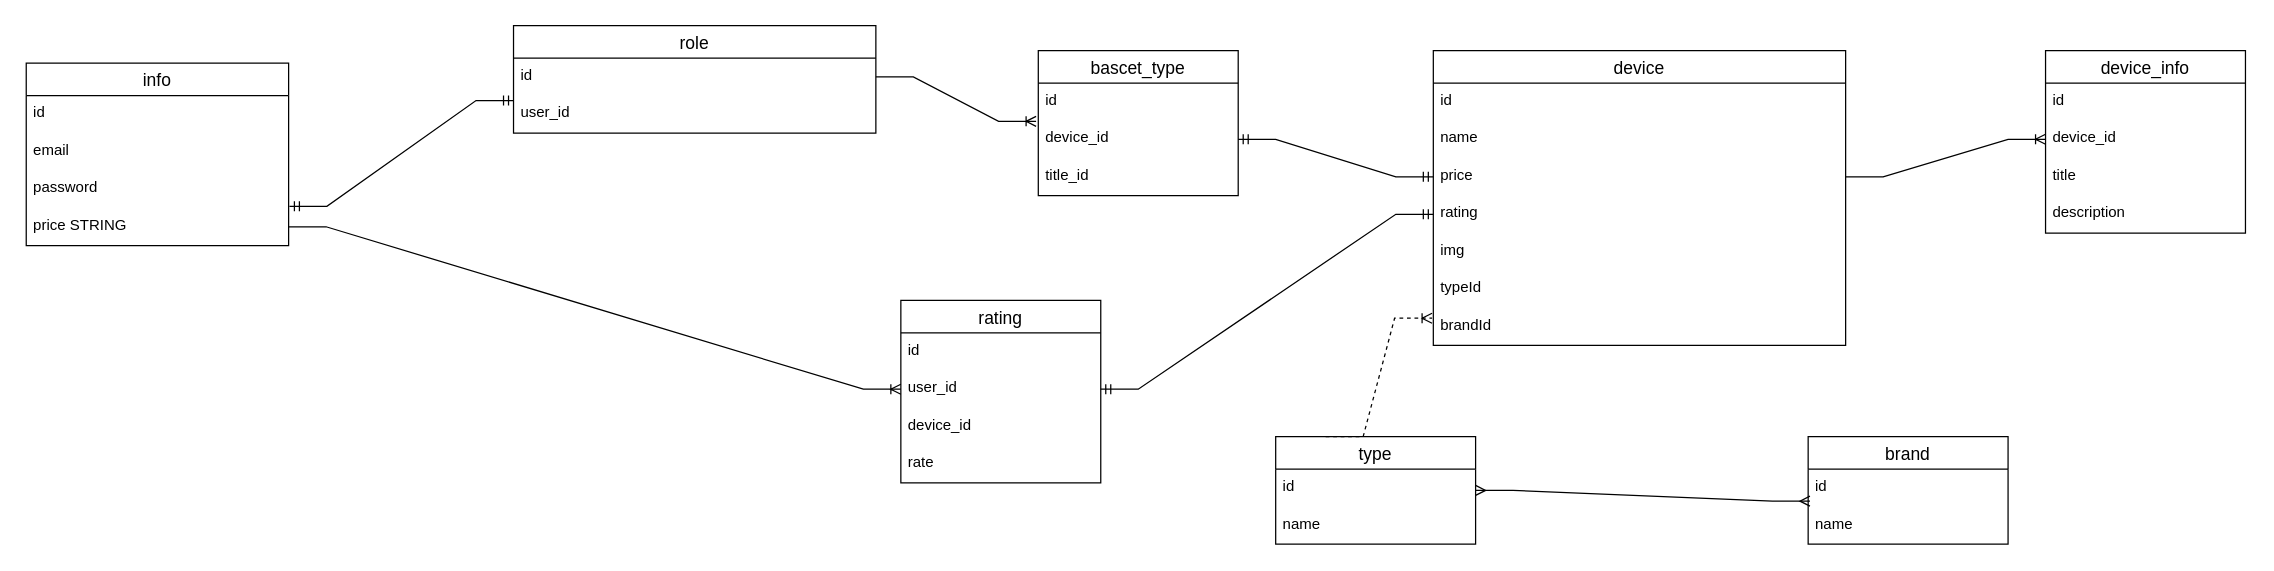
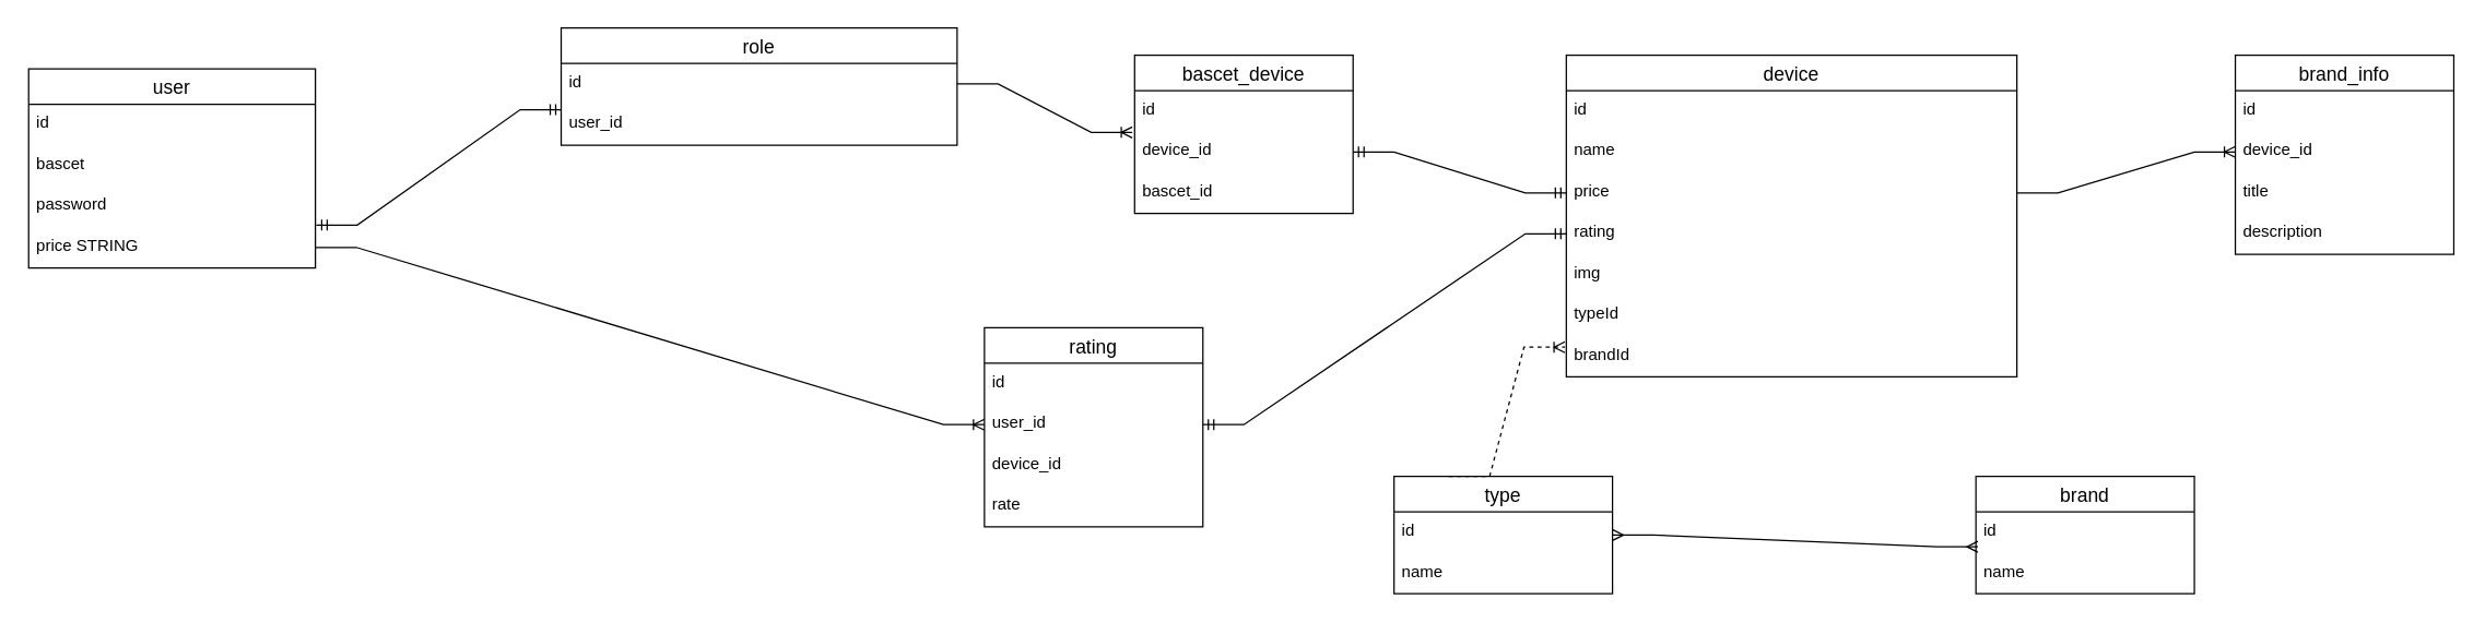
  <mxCell id="0" />
  <mxCell id="1" parent="0" />
- <mxCell id="2" value="info" style="swimlane;fontStyle=0;childLayout=stackLayout;horizontal=1;startSize=26;horizontalStack=0;resizeParent=1;resizeParentMax=0;resizeLast=0;collapsible=1;marginBottom=0;align=center;fontSize=14;" vertex="1" parent="1"><mxGeometry x="20" y="50" width="210" height="146" as="geometry" /></mxCell>
+ <mxCell id="2" value="user" style="swimlane;fontStyle=0;childLayout=stackLayout;horizontal=1;startSize=26;horizontalStack=0;resizeParent=1;resizeParentMax=0;resizeLast=0;collapsible=1;marginBottom=0;align=center;fontSize=14;" vertex="1" parent="1"><mxGeometry x="20" y="50" width="210" height="146" as="geometry" /></mxCell>
  <mxCell id="3" value="id" style="text;strokeColor=none;fillColor=none;spacingLeft=4;spacingRight=4;overflow=hidden;rotatable=0;points=[[0,0.5],[1,0.5]];portConstraint=eastwest;fontSize=12;" vertex="1" parent="2"><mxGeometry y="26" width="210" height="30" as="geometry" /></mxCell>
- <mxCell id="4" value="email" style="text;strokeColor=none;fillColor=none;spacingLeft=4;spacingRight=4;overflow=hidden;rotatable=0;points=[[0,0.5],[1,0.5]];portConstraint=eastwest;fontSize=12;" vertex="1" parent="2"><mxGeometry y="56" width="210" height="30" as="geometry" /></mxCell>
+ <mxCell id="4" value="bascet" style="text;strokeColor=none;fillColor=none;spacingLeft=4;spacingRight=4;overflow=hidden;rotatable=0;points=[[0,0.5],[1,0.5]];portConstraint=eastwest;fontSize=12;" vertex="1" parent="2"><mxGeometry y="56" width="210" height="30" as="geometry" /></mxCell>
  <mxCell id="5" value="password" style="text;strokeColor=none;fillColor=none;spacingLeft=4;spacingRight=4;overflow=hidden;rotatable=0;points=[[0,0.5],[1,0.5]];portConstraint=eastwest;fontSize=12;" vertex="1" parent="2"><mxGeometry y="86" width="210" height="30" as="geometry" /></mxCell>
  <mxCell id="6" value="price STRING" style="text;strokeColor=none;fillColor=none;spacingLeft=4;spacingRight=4;overflow=hidden;rotatable=0;points=[[0,0.5],[1,0.5]];portConstraint=eastwest;fontSize=12;" vertex="1" parent="2"><mxGeometry y="116" width="210" height="30" as="geometry" /></mxCell>
  <mxCell id="7" value="role" style="swimlane;fontStyle=0;childLayout=stackLayout;horizontal=1;startSize=26;horizontalStack=0;resizeParent=1;resizeParentMax=0;resizeLast=0;collapsible=1;marginBottom=0;align=center;fontSize=14;" vertex="1" parent="1"><mxGeometry x="410" y="20" width="290" height="86" as="geometry" /></mxCell>
  <mxCell id="8" value="id" style="text;strokeColor=none;fillColor=none;spacingLeft=4;spacingRight=4;overflow=hidden;rotatable=0;points=[[0,0.5],[1,0.5]];portConstraint=eastwest;fontSize=12;" vertex="1" parent="7"><mxGeometry y="26" width="290" height="30" as="geometry" /></mxCell>
  <mxCell id="9" value="user_id" style="text;strokeColor=none;fillColor=none;spacingLeft=4;spacingRight=4;overflow=hidden;rotatable=0;points=[[0,0.5],[1,0.5]];portConstraint=eastwest;fontSize=12;" vertex="1" parent="7"><mxGeometry y="56" width="290" height="30" as="geometry" /></mxCell>
  <mxCell id="10" value="" style="edgeStyle=entityRelationEdgeStyle;fontSize=12;html=1;endArrow=ERmandOne;startArrow=ERmandOne;rounded=0;exitX=1.003;exitY=-0.047;exitDx=0;exitDy=0;exitPerimeter=0;" edge="1" parent="1" source="6"><mxGeometry width="100" height="100" relative="1" as="geometry"><mxPoint x="310" y="180" as="sourcePoint" /><mxPoint x="410" y="80" as="targetPoint" /></mxGeometry></mxCell>
  <mxCell id="11" value="device" style="swimlane;fontStyle=0;childLayout=stackLayout;horizontal=1;startSize=26;horizontalStack=0;resizeParent=1;resizeParentMax=0;resizeLast=0;collapsible=1;marginBottom=0;align=center;fontSize=14;" vertex="1" parent="1"><mxGeometry x="1146.16" y="40" width="330" height="236" as="geometry" /></mxCell>
  <mxCell id="12" value="id" style="text;strokeColor=none;fillColor=none;spacingLeft=4;spacingRight=4;overflow=hidden;rotatable=0;points=[[0,0.5],[1,0.5]];portConstraint=eastwest;fontSize=12;" vertex="1" parent="11"><mxGeometry y="26" width="330" height="30" as="geometry" /></mxCell>
  <mxCell id="13" value="name" style="text;strokeColor=none;fillColor=none;spacingLeft=4;spacingRight=4;overflow=hidden;rotatable=0;points=[[0,0.5],[1,0.5]];portConstraint=eastwest;fontSize=12;" vertex="1" parent="11"><mxGeometry y="56" width="330" height="30" as="geometry" /></mxCell>
  <mxCell id="14" value="price" style="text;strokeColor=none;fillColor=none;spacingLeft=4;spacingRight=4;overflow=hidden;rotatable=0;points=[[0,0.5],[1,0.5]];portConstraint=eastwest;fontSize=12;" vertex="1" parent="11"><mxGeometry y="86" width="330" height="30" as="geometry" /></mxCell>
  <mxCell id="15" value="rating" style="text;strokeColor=none;fillColor=none;spacingLeft=4;spacingRight=4;overflow=hidden;rotatable=0;points=[[0,0.5],[1,0.5]];portConstraint=eastwest;fontSize=12;" vertex="1" parent="11"><mxGeometry y="116" width="330" height="30" as="geometry" /></mxCell>
  <mxCell id="16" value="img" style="text;strokeColor=none;fillColor=none;spacingLeft=4;spacingRight=4;overflow=hidden;rotatable=0;points=[[0,0.5],[1,0.5]];portConstraint=eastwest;fontSize=12;" vertex="1" parent="11"><mxGeometry y="146" width="330" height="30" as="geometry" /></mxCell>
  <mxCell id="17" value="typeId" style="text;strokeColor=none;fillColor=none;spacingLeft=4;spacingRight=4;overflow=hidden;rotatable=0;points=[[0,0.5],[1,0.5]];portConstraint=eastwest;fontSize=12;" vertex="1" parent="11"><mxGeometry y="176" width="330" height="30" as="geometry" /></mxCell>
  <mxCell id="18" value="brandId" style="text;strokeColor=none;fillColor=none;spacingLeft=4;spacingRight=4;overflow=hidden;rotatable=0;points=[[0,0.5],[1,0.5]];portConstraint=eastwest;fontSize=12;" vertex="1" parent="11"><mxGeometry y="206" width="330" height="30" as="geometry" /></mxCell>
  <mxCell id="19" value="brand" style="swimlane;fontStyle=0;childLayout=stackLayout;horizontal=1;startSize=26;horizontalStack=0;resizeParent=1;resizeParentMax=0;resizeLast=0;collapsible=1;marginBottom=0;align=center;fontSize=14;" vertex="1" parent="1"><mxGeometry x="1446.16" y="349" width="160" height="86" as="geometry" /></mxCell>
  <mxCell id="20" value="id" style="text;strokeColor=none;fillColor=none;spacingLeft=4;spacingRight=4;overflow=hidden;rotatable=0;points=[[0,0.5],[1,0.5]];portConstraint=eastwest;fontSize=12;" vertex="1" parent="19"><mxGeometry y="26" width="160" height="30" as="geometry" /></mxCell>
  <mxCell id="21" value="name" style="text;strokeColor=none;fillColor=none;spacingLeft=4;spacingRight=4;overflow=hidden;rotatable=0;points=[[0,0.5],[1,0.5]];portConstraint=eastwest;fontSize=12;" vertex="1" parent="19"><mxGeometry y="56" width="160" height="30" as="geometry" /></mxCell>
  <mxCell id="22" value="type" style="swimlane;fontStyle=0;childLayout=stackLayout;horizontal=1;startSize=26;horizontalStack=0;resizeParent=1;resizeParentMax=0;resizeLast=0;collapsible=1;marginBottom=0;align=center;fontSize=14;" vertex="1" parent="1"><mxGeometry x="1020" y="349" width="160" height="86" as="geometry" /></mxCell>
  <mxCell id="23" value="id" style="text;strokeColor=none;fillColor=none;spacingLeft=4;spacingRight=4;overflow=hidden;rotatable=0;points=[[0,0.5],[1,0.5]];portConstraint=eastwest;fontSize=12;" vertex="1" parent="22"><mxGeometry y="26" width="160" height="30" as="geometry" /></mxCell>
  <mxCell id="24" value="name" style="text;strokeColor=none;fillColor=none;spacingLeft=4;spacingRight=4;overflow=hidden;rotatable=0;points=[[0,0.5],[1,0.5]];portConstraint=eastwest;fontSize=12;" vertex="1" parent="22"><mxGeometry y="56" width="160" height="30" as="geometry" /></mxCell>
  <mxCell id="25" value="" style="edgeStyle=entityRelationEdgeStyle;fontSize=12;html=1;endArrow=ERoneToMany;rounded=0;exitX=0.25;exitY=0;exitDx=0;exitDy=0;entryX=-0.003;entryY=0.273;entryDx=0;entryDy=0;entryPerimeter=0;dashed=1;" edge="1" parent="1" source="22" target="18"><mxGeometry width="100" height="100" relative="1" as="geometry"><mxPoint x="1070" y="347.796" as="sourcePoint" /><mxPoint x="1146.16" y="220" as="targetPoint" /></mxGeometry></mxCell>
  <mxCell id="26" value="" style="edgeStyle=entityRelationEdgeStyle;fontSize=12;html=1;endArrow=ERmany;startArrow=ERmany;rounded=0;entryX=0.009;entryY=0.853;entryDx=0;entryDy=0;entryPerimeter=0;" edge="1" parent="1" source="22" target="20"><mxGeometry width="100" height="100" relative="1" as="geometry"><mxPoint x="1180" y="401" as="sourcePoint" /><mxPoint x="1436.16" y="260" as="targetPoint" /></mxGeometry></mxCell>
- <mxCell id="27" value="device_info" style="swimlane;fontStyle=0;childLayout=stackLayout;horizontal=1;startSize=26;horizontalStack=0;resizeParent=1;resizeParentMax=0;resizeLast=0;collapsible=1;marginBottom=0;align=center;fontSize=14;" vertex="1" parent="1"><mxGeometry x="1636.16" y="40" width="160" height="146" as="geometry" /></mxCell>
+ <mxCell id="27" value="brand_info" style="swimlane;fontStyle=0;childLayout=stackLayout;horizontal=1;startSize=26;horizontalStack=0;resizeParent=1;resizeParentMax=0;resizeLast=0;collapsible=1;marginBottom=0;align=center;fontSize=14;" vertex="1" parent="1"><mxGeometry x="1636.16" y="40" width="160" height="146" as="geometry" /></mxCell>
  <mxCell id="28" value="id" style="text;strokeColor=none;fillColor=none;spacingLeft=4;spacingRight=4;overflow=hidden;rotatable=0;points=[[0,0.5],[1,0.5]];portConstraint=eastwest;fontSize=12;" vertex="1" parent="27"><mxGeometry y="26" width="160" height="30" as="geometry" /></mxCell>
  <mxCell id="29" value="device_id" style="text;strokeColor=none;fillColor=none;spacingLeft=4;spacingRight=4;overflow=hidden;rotatable=0;points=[[0,0.5],[1,0.5]];portConstraint=eastwest;fontSize=12;" vertex="1" parent="27"><mxGeometry y="56" width="160" height="30" as="geometry" /></mxCell>
  <mxCell id="30" value="title" style="text;strokeColor=none;fillColor=none;spacingLeft=4;spacingRight=4;overflow=hidden;rotatable=0;points=[[0,0.5],[1,0.5]];portConstraint=eastwest;fontSize=12;" vertex="1" parent="27"><mxGeometry y="86" width="160" height="30" as="geometry" /></mxCell>
  <mxCell id="31" value="description" style="text;strokeColor=none;fillColor=none;spacingLeft=4;spacingRight=4;overflow=hidden;rotatable=0;points=[[0,0.5],[1,0.5]];portConstraint=eastwest;fontSize=12;" vertex="1" parent="27"><mxGeometry y="116" width="160" height="30" as="geometry" /></mxCell>
  <mxCell id="32" value="" style="edgeStyle=entityRelationEdgeStyle;fontSize=12;html=1;endArrow=ERoneToMany;rounded=0;" edge="1" parent="1" source="14" target="29"><mxGeometry width="100" height="100" relative="1" as="geometry"><mxPoint x="1336.16" y="360" as="sourcePoint" /><mxPoint x="1436.16" y="260" as="targetPoint" /></mxGeometry></mxCell>
- <mxCell id="33" value="bascet_type" style="swimlane;fontStyle=0;childLayout=stackLayout;horizontal=1;startSize=26;horizontalStack=0;resizeParent=1;resizeParentMax=0;resizeLast=0;collapsible=1;marginBottom=0;align=center;fontSize=14;" vertex="1" parent="1"><mxGeometry x="830" y="40" width="160" height="116" as="geometry" /></mxCell>
+ <mxCell id="33" value="bascet_device" style="swimlane;fontStyle=0;childLayout=stackLayout;horizontal=1;startSize=26;horizontalStack=0;resizeParent=1;resizeParentMax=0;resizeLast=0;collapsible=1;marginBottom=0;align=center;fontSize=14;" vertex="1" parent="1"><mxGeometry x="830" y="40" width="160" height="116" as="geometry" /></mxCell>
  <mxCell id="34" value="id" style="text;strokeColor=none;fillColor=none;spacingLeft=4;spacingRight=4;overflow=hidden;rotatable=0;points=[[0,0.5],[1,0.5]];portConstraint=eastwest;fontSize=12;" vertex="1" parent="33"><mxGeometry y="26" width="160" height="30" as="geometry" /></mxCell>
  <mxCell id="35" value="device_id" style="text;strokeColor=none;fillColor=none;spacingLeft=4;spacingRight=4;overflow=hidden;rotatable=0;points=[[0,0.5],[1,0.5]];portConstraint=eastwest;fontSize=12;" vertex="1" parent="33"><mxGeometry y="56" width="160" height="30" as="geometry" /></mxCell>
- <mxCell id="36" value="title_id" style="text;strokeColor=none;fillColor=none;spacingLeft=4;spacingRight=4;overflow=hidden;rotatable=0;points=[[0,0.5],[1,0.5]];portConstraint=eastwest;fontSize=12;" vertex="1" parent="33"><mxGeometry y="86" width="160" height="30" as="geometry" /></mxCell>
+ <mxCell id="36" value="bascet_id" style="text;strokeColor=none;fillColor=none;spacingLeft=4;spacingRight=4;overflow=hidden;rotatable=0;points=[[0,0.5],[1,0.5]];portConstraint=eastwest;fontSize=12;" vertex="1" parent="33"><mxGeometry y="86" width="160" height="30" as="geometry" /></mxCell>
  <mxCell id="37" value="" style="edgeStyle=entityRelationEdgeStyle;fontSize=12;html=1;endArrow=ERoneToMany;rounded=0;entryX=-0.011;entryY=0.02;entryDx=0;entryDy=0;entryPerimeter=0;exitX=1;exitY=0.5;exitDx=0;exitDy=0;" edge="1" parent="1" source="8" target="35"><mxGeometry width="100" height="100" relative="1" as="geometry"><mxPoint x="880" y="180" as="sourcePoint" /><mxPoint x="980" y="80" as="targetPoint" /></mxGeometry></mxCell>
  <mxCell id="38" value="" style="edgeStyle=entityRelationEdgeStyle;fontSize=12;html=1;endArrow=ERmandOne;startArrow=ERmandOne;rounded=0;entryX=0;entryY=0.5;entryDx=0;entryDy=0;exitX=1;exitY=0.5;exitDx=0;exitDy=0;" edge="1" parent="1" source="35" target="14"><mxGeometry width="100" height="100" relative="1" as="geometry"><mxPoint x="880" y="180" as="sourcePoint" /><mxPoint x="980" y="80" as="targetPoint" /></mxGeometry></mxCell>
  <mxCell id="39" value="rating" style="swimlane;fontStyle=0;childLayout=stackLayout;horizontal=1;startSize=26;horizontalStack=0;resizeParent=1;resizeParentMax=0;resizeLast=0;collapsible=1;marginBottom=0;align=center;fontSize=14;" vertex="1" parent="1"><mxGeometry x="720" y="240" width="160" height="146" as="geometry" /></mxCell>
  <mxCell id="40" value="id" style="text;strokeColor=none;fillColor=none;spacingLeft=4;spacingRight=4;overflow=hidden;rotatable=0;points=[[0,0.5],[1,0.5]];portConstraint=eastwest;fontSize=12;" vertex="1" parent="39"><mxGeometry y="26" width="160" height="30" as="geometry" /></mxCell>
  <mxCell id="41" value="user_id" style="text;strokeColor=none;fillColor=none;spacingLeft=4;spacingRight=4;overflow=hidden;rotatable=0;points=[[0,0.5],[1,0.5]];portConstraint=eastwest;fontSize=12;" vertex="1" parent="39"><mxGeometry y="56" width="160" height="30" as="geometry" /></mxCell>
  <mxCell id="42" value="device_id" style="text;strokeColor=none;fillColor=none;spacingLeft=4;spacingRight=4;overflow=hidden;rotatable=0;points=[[0,0.5],[1,0.5]];portConstraint=eastwest;fontSize=12;" vertex="1" parent="39"><mxGeometry y="86" width="160" height="30" as="geometry" /></mxCell>
  <mxCell id="43" value="rate" style="text;strokeColor=none;fillColor=none;spacingLeft=4;spacingRight=4;overflow=hidden;rotatable=0;points=[[0,0.5],[1,0.5]];portConstraint=eastwest;fontSize=12;" vertex="1" parent="39"><mxGeometry y="116" width="160" height="30" as="geometry" /></mxCell>
  <mxCell id="44" value="" style="edgeStyle=entityRelationEdgeStyle;fontSize=12;html=1;endArrow=ERmandOne;startArrow=ERmandOne;rounded=0;exitX=1;exitY=0.5;exitDx=0;exitDy=0;entryX=0;entryY=0.5;entryDx=0;entryDy=0;" edge="1" parent="1" source="41" target="15"><mxGeometry width="100" height="100" relative="1" as="geometry"><mxPoint x="880" y="180" as="sourcePoint" /><mxPoint x="980" y="80" as="targetPoint" /></mxGeometry></mxCell>
  <mxCell id="45" value="" style="edgeStyle=entityRelationEdgeStyle;fontSize=12;html=1;endArrow=ERoneToMany;rounded=0;entryX=0;entryY=0.5;entryDx=0;entryDy=0;" edge="1" parent="1" source="6" target="41"><mxGeometry width="100" height="100" relative="1" as="geometry"><mxPoint x="570" y="330" as="sourcePoint" /><mxPoint x="670" y="230" as="targetPoint" /></mxGeometry></mxCell>
